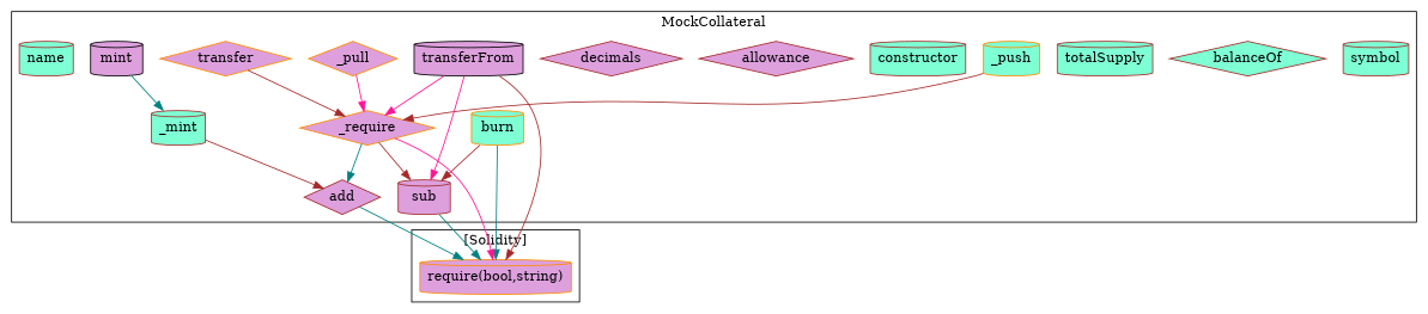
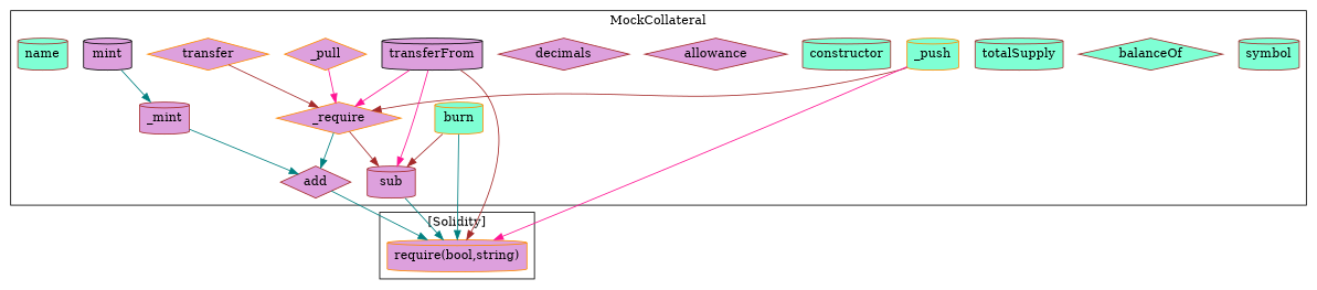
  strict digraph {
    node [color=brown fillcolor=plum shape=cylinder style=filled]
    edge [color=teal]
    n1 [fillcolor=aquamarine label=symbol]
    n2 [color=darkorange fillcolor=aquamarine label=burn]
    n3 [label=sub]
    n4 [fillcolor=aquamarine label=balanceOf shape=diamond]
    n5 [label=add shape=diamond]
    n6 [fillcolor=aquamarine label=totalSupply]
    n7 [color=darkorange fillcolor=aquamarine label=_push]
    n8 [color=darkorange label=_require shape=diamond]
-   n9 [fillcolor=aquamarine label=_mint]
+   n9 [label=_mint]
    n10 [fillcolor=aquamarine label=constructor]
    n11 [label=allowance shape=diamond]
    n12 [label=decimals shape=diamond]
    n13 [color=black label=transferFrom]
    n14 [color=black label=mint]
    n15 [color=darkorange label=_pull shape=diamond]
    n16 [color=darkorange label=transfer shape=diamond]
    n17 [fillcolor=aquamarine label=name]
    "require(bool,string)" [color=darkorange]
    subgraph cluster_1 {
      label=MockCollateral
      n1
      n2
      n3
      n4
      n5
      n6
      n7
      n8
      n9
      n10
      n11
      n12
      n13
      n14
      n15
      n16
      n17
    }
    subgraph cluster_2 {
      label="[Solidity]"
      "require(bool,string)"
    }
    n2 -> n3 [color=brown]
    n2 -> "require(bool,string)"
    n3 -> "require(bool,string)"
    n5 -> "require(bool,string)"
    n7 -> n8 [color=brown]
    n8 -> n3 [color=brown]
    n8 -> n5
-   n8 -> "require(bool,string)" [color=deeppink]
-   n9 -> n5 [color=brown]
+   n7 -> "require(bool,string)" [color=deeppink]
+   n9 -> n5
    n13 -> n3 [color=deeppink]
    n13 -> n8 [color=deeppink]
    n13 -> "require(bool,string)" [color=brown]
    n14 -> n9
    n15 -> n8 [color=deeppink]
    n16 -> n8 [color=brown]
  }
